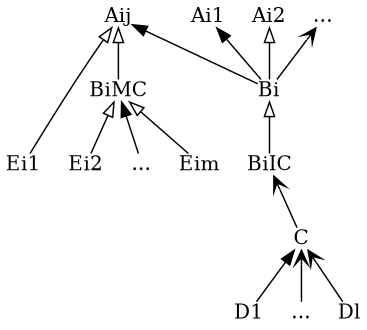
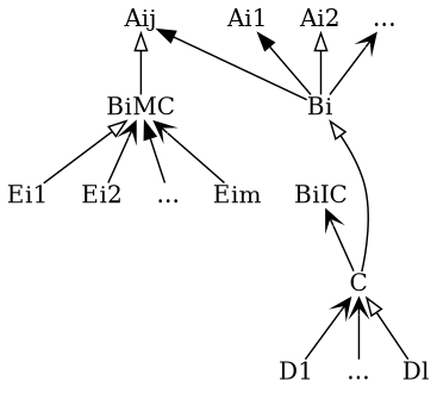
  digraph {
    rankdir=BT
    node [shape=plain]
    edge [arrowhead=onormal]
    n1 [label=C]
    n2 [label=<BiIC>]
    n3 [label=<Bi>]
    n4 [label=<Ai1>]
    n5 [label=<Ai2>]
    n6 [label="..."]
    n7 [label=<Aij>]
    n8 [label=<BiMC>]
    n9 [label=<D1>]
    n10 [label="..."]
    n11 [label=<Dl>]
    n12 [label=<Ei1>]
    n13 [label=<Ei2>]
    n14 [label="..."]
    n15 [label=<Eim>]
    n1 -> n2 [arrowhead=vee]
-   n2 -> n3
+   n1 -> n3
    n3 -> n4 [arrowhead=normal]
    n3 -> n5
    n3 -> n6 [arrowhead=vee]
    n3 -> n7 [arrowhead=normal]
    n8 -> n7
-   n9 -> n1 [arrowhead=normal]
+   n9 -> n1 [arrowhead=vee]
    n10 -> n1 [arrowhead=vee]
-   n11 -> n1 [arrowhead=vee]
-   n12 -> n7
-   n13 -> n8
+   n11 -> n1
+   n12 -> n8
+   n13 -> n8 [arrowhead=vee]
    n14 -> n8 [arrowhead=normal]
-   n15 -> n8
+   n15 -> n8 [arrowhead=vee]
  }
